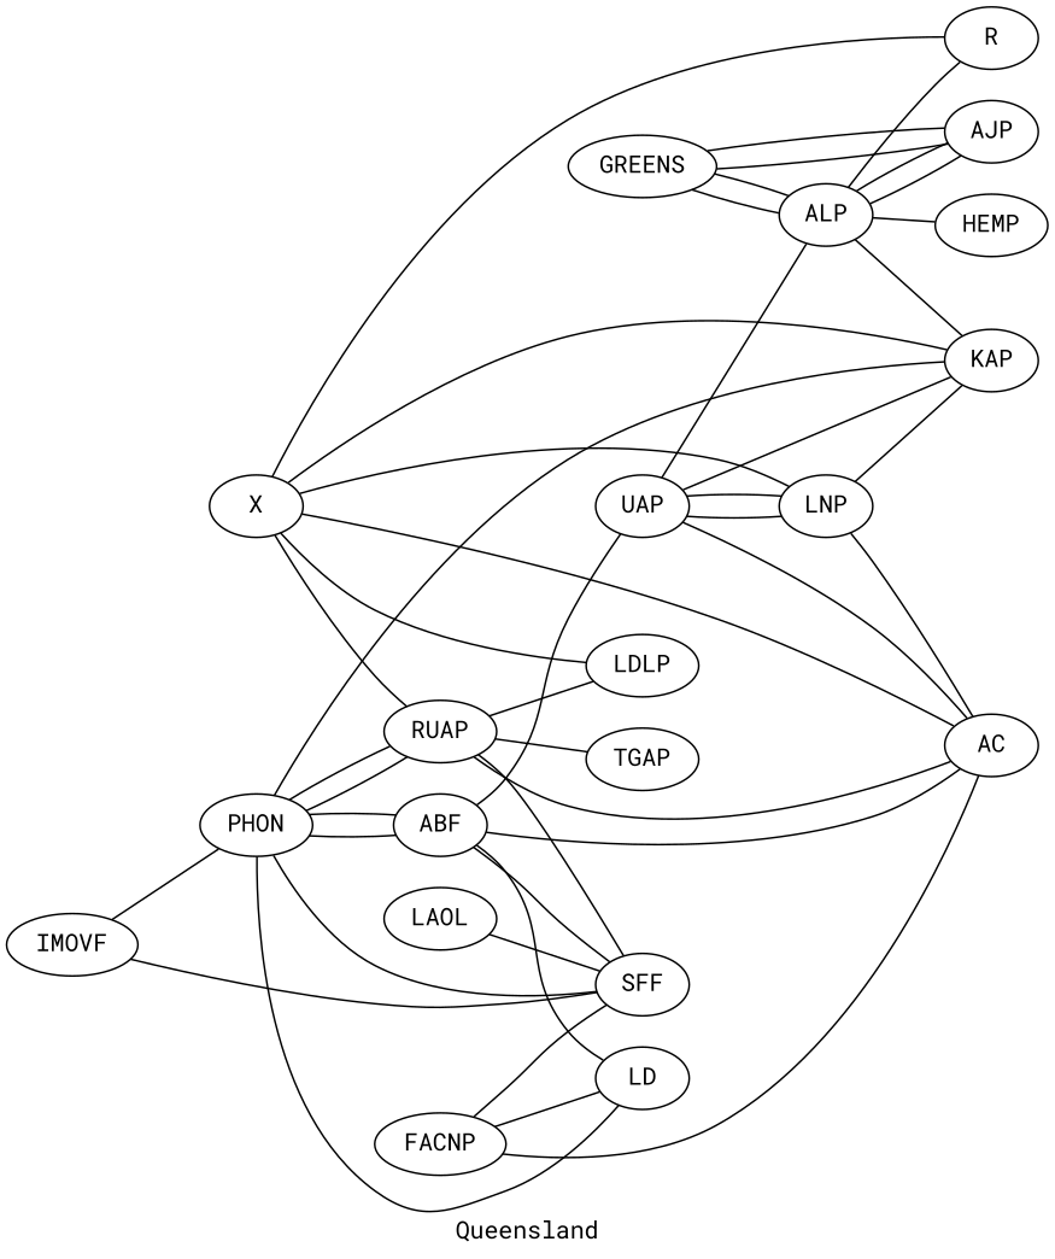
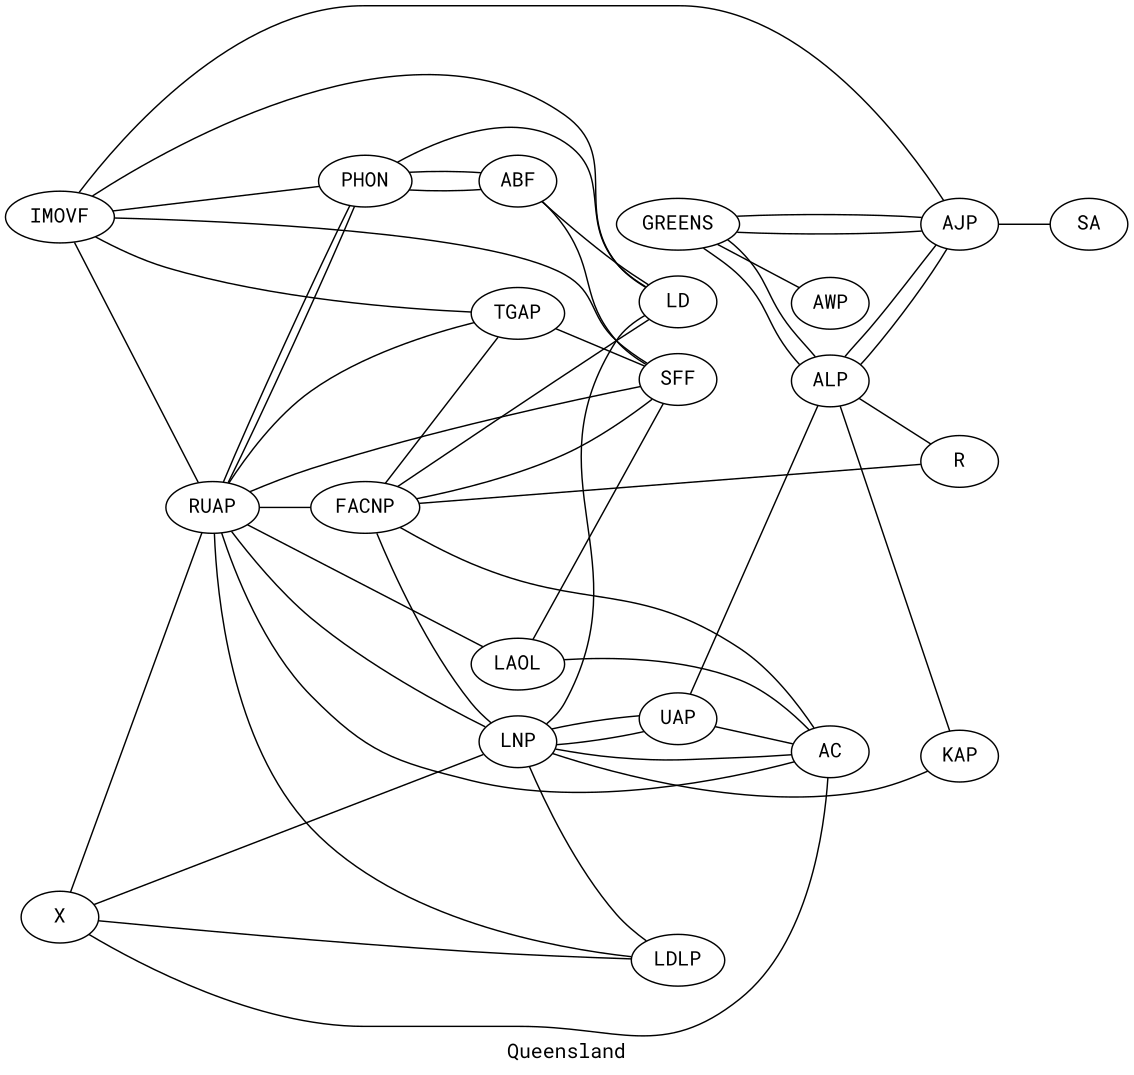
  graph {
    fontname="Roboto Mono"
    label=Queensland
    rankdir=LR
    node [fontname="Roboto Mono"]
    edge [fontname="Roboto Mono"]
    GREENS
    ALP
    AJP
-   HEMP
+   AWP
    KAP
    R
+   SA
    RUAP
    PHON
    LNP
    FACNP
    AC
    LDLP
    TGAP
    LAOL
    SFF
    ABF
    LD
    UAP
    IMOVF
    X
    GREENS -- ALP
    GREENS -- AJP
+   GREENS -- AWP
    ALP -- GREENS
    ALP -- AJP
-   ALP -- HEMP
    ALP -- KAP
    ALP -- R
    AJP -- GREENS
    AJP -- ALP
+   AJP -- SA
    RUAP -- PHON
+   RUAP -- LNP
+   RUAP -- FACNP
    RUAP -- AC
    RUAP -- LDLP
    RUAP -- TGAP
+   RUAP -- LAOL
    RUAP -- SFF
-   PHON -- KAP
    PHON -- RUAP
-   PHON -- SFF
+   TGAP -- SFF
    PHON -- ABF
    PHON -- LD
    LNP -- KAP
    LNP -- AC
+   LNP -- LDLP
+   LNP -- LD
    LNP -- UAP
+   FACNP -- LNP
    FACNP -- AC
+   FACNP -- TGAP
    FACNP -- SFF
    FACNP -- LD
    LAOL -- SFF
    ABF -- PHON
-   ABF -- AC
+   LAOL -- AC
    ABF -- SFF
    ABF -- LD
-   ABF -- UAP
    UAP -- ALP
-   UAP -- KAP
    UAP -- LNP
    UAP -- AC
+   IMOVF -- AJP
+   IMOVF -- RUAP
    IMOVF -- PHON
+   IMOVF -- TGAP
    IMOVF -- SFF
-   X -- KAP
-   X -- R
+   IMOVF -- LD
+   FACNP -- R
    X -- RUAP
    X -- LNP
    X -- AC
    X -- LDLP
  }
